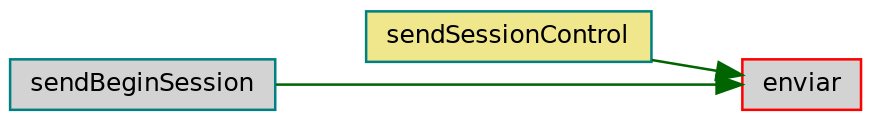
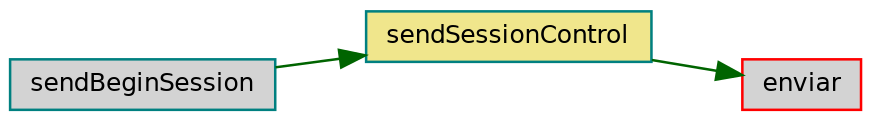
  digraph {
    rankdir=LR
    node [color=teal fillcolor=lightgrey fontname=Helvetica fontsize=10 shape=record style=filled]
    edge [color=darkgreen fontname=Helvetica fontsize=10 labelfontname=Helvetica labelfontsize=10 style=solid]
    n1 [fontcolor=black height=0.2 label=sendBeginSession width=0.4]
    n2 [fillcolor=khaki height=0.2 label=sendSessionControl width=0.4]
    n3 [color=red height=0.2 label=enviar width=0.4]
-   n1 -> n3
+   n1 -> n2
    n2 -> n3
  }
